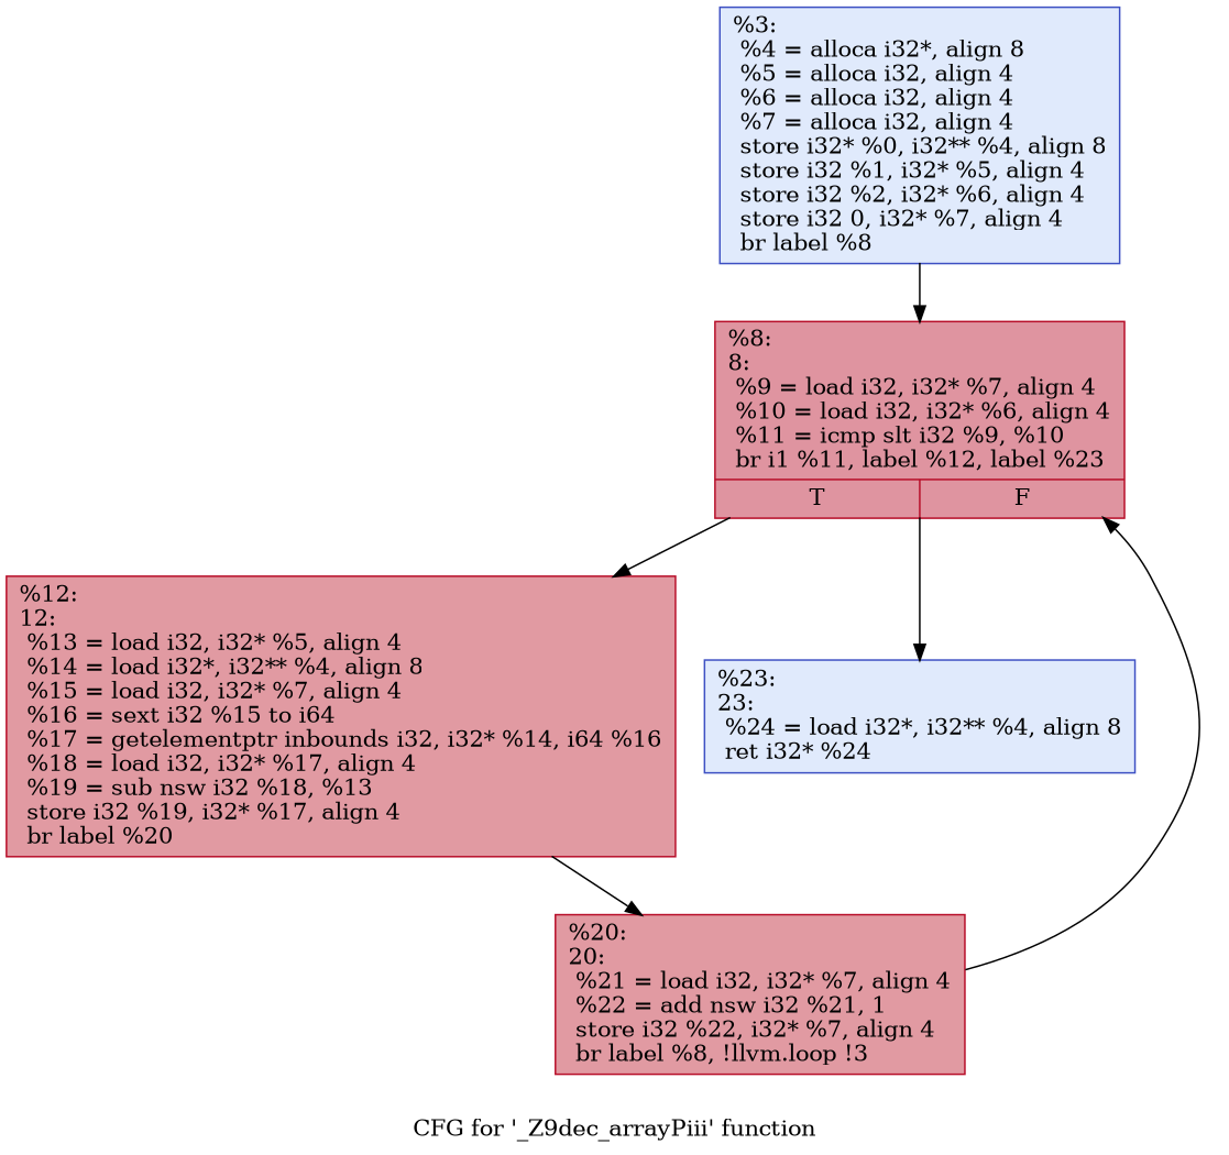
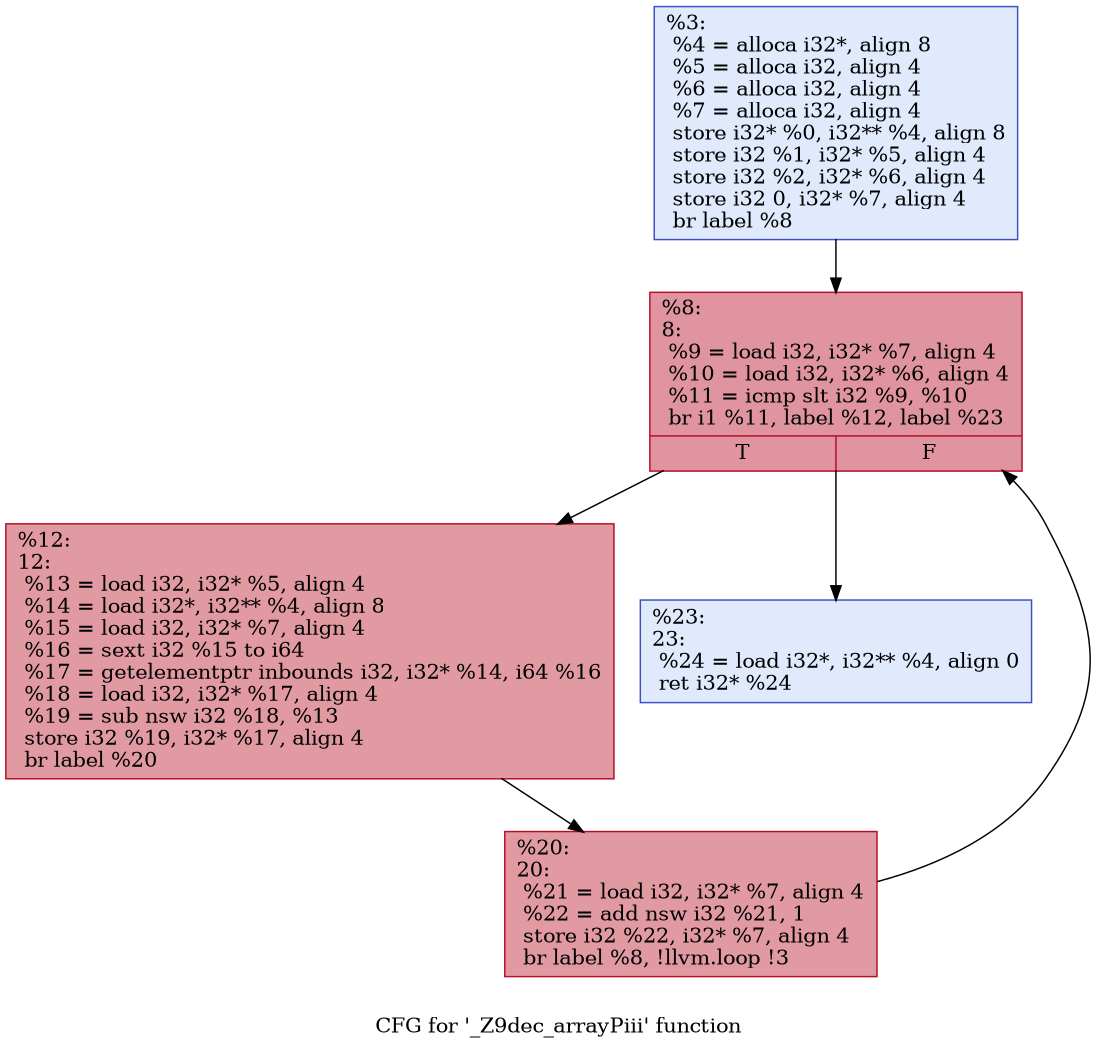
  digraph {
    label="CFG for '_Z9dec_arrayPiii' function"
    node [color="#b70d28ff" fillcolor="#b9d0f970" shape=record style=filled]
    n1 [color="#3d50c3ff" label="{%3:\l  %4 = alloca i32*, align 8\l  %5 = alloca i32, align 4\l  %6 = alloca i32, align 4\l  %7 = alloca i32, align 4\l  store i32* %0, i32** %4, align 8\l  store i32 %1, i32* %5, align 4\l  store i32 %2, i32* %6, align 4\l  store i32 0, i32* %7, align 4\l  br label %8\l}"]
    n2 [fillcolor="#b70d2870" label="{%8:\l8:                                                \l  %9 = load i32, i32* %7, align 4\l  %10 = load i32, i32* %6, align 4\l  %11 = icmp slt i32 %9, %10\l  br i1 %11, label %12, label %23\l|{<s0>T|<s1>F}}"]
    n3 [fillcolor="#bb1b2c70" label="{%12:\l12:                                               \l  %13 = load i32, i32* %5, align 4\l  %14 = load i32*, i32** %4, align 8\l  %15 = load i32, i32* %7, align 4\l  %16 = sext i32 %15 to i64\l  %17 = getelementptr inbounds i32, i32* %14, i64 %16\l  %18 = load i32, i32* %17, align 4\l  %19 = sub nsw i32 %18, %13\l  store i32 %19, i32* %17, align 4\l  br label %20\l}"]
-   n4 [color="#3d50c3ff" label="{%23:\l23:                                               \l  %24 = load i32*, i32** %4, align 8\l  ret i32* %24\l}"]
+   n4 [color="#3d50c3ff" label="{%23:\l23:                                               \l  %24 = load i32*, i32** %4, align 0\l  ret i32* %24\l}"]
    n5 [fillcolor="#bb1b2c70" label="{%20:\l20:                                               \l  %21 = load i32, i32* %7, align 4\l  %22 = add nsw i32 %21, 1\l  store i32 %22, i32* %7, align 4\l  br label %8, !llvm.loop !3\l}"]
    n1 -> n2
    n2 -> n3
    n2 -> n4
    n3 -> n5
    n5 -> n2
  }
